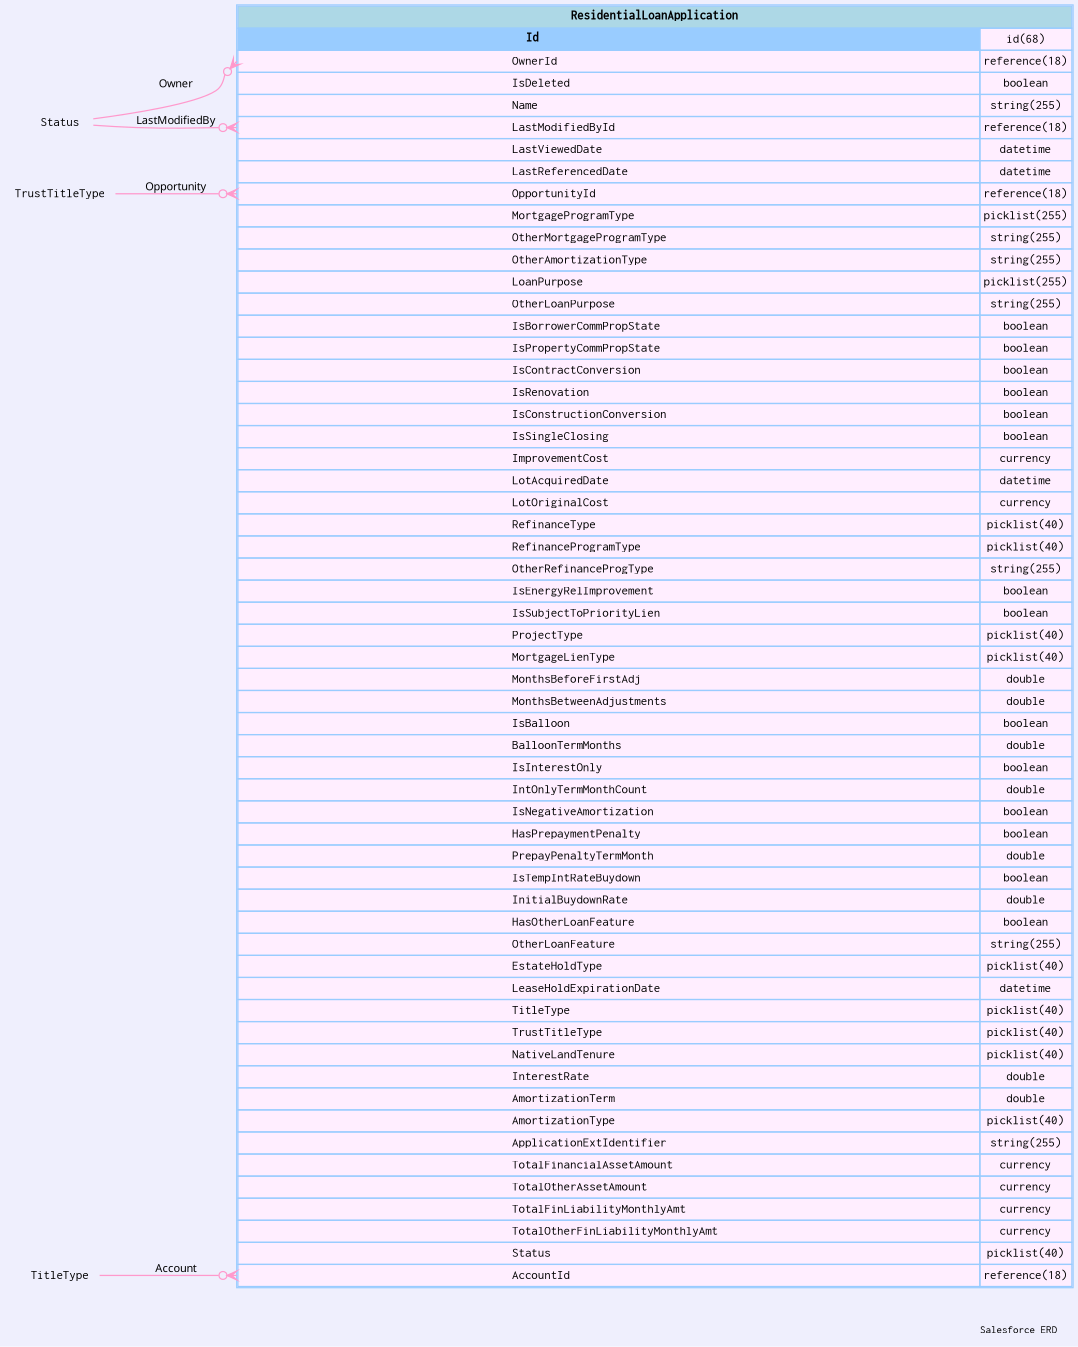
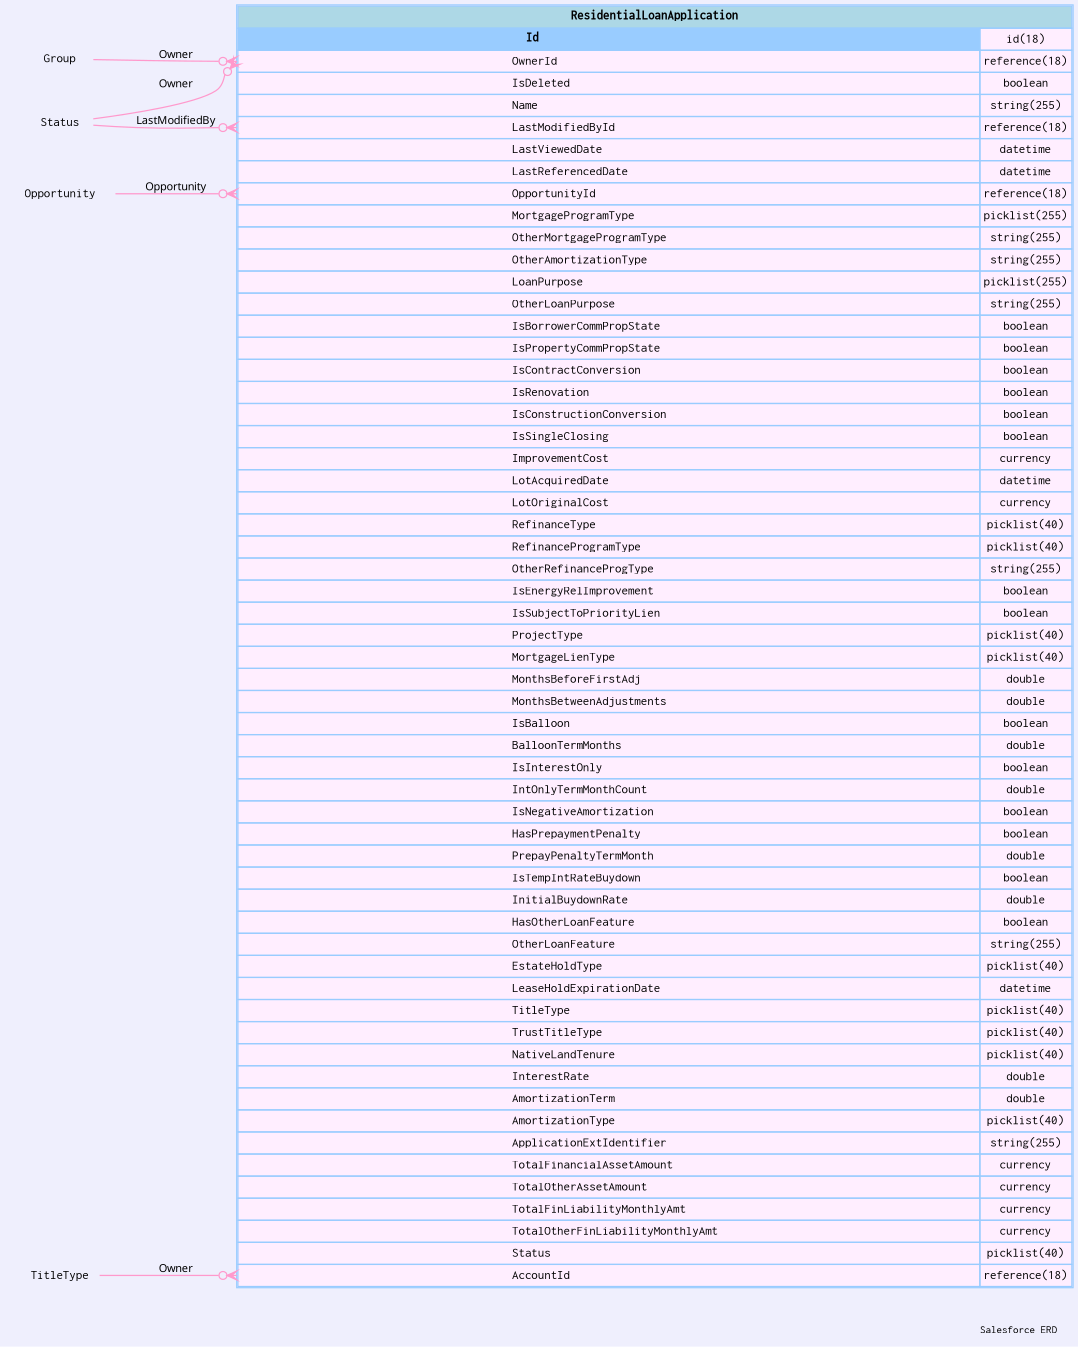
  digraph {
    bgcolor="#efeffd"
    fontname=Courier
    fontsize=9
    label="Salesforce ERD "
    labeljust=r
    nodesep=0.18
    rankdir=RL
    ranksep=0.46
    node [color="#99ccff" fontname=Courier fontsize=11 shape=plaintext]
    edge [arrowhead=none arrowsize=0.8 arrowtail=crowodot color="#ff99cc" dir=back fontname=Monaco fontsize=9 headport="Id:e" tailport="OwnerId:w"]
-   n1 [label=<                 <table border="1" cellborder="1" cellspacing="0" bgcolor="#ffeeff" >                      <tr><td colspan="3" bgcolor="lightblue"><b>ResidentialLoanApplication</b></td></tr>              <tr>                                         <td  bgcolor="#99ccff" port="Id" align="left">                                            <b>Id</b>                                         </td><td>id(68)</td></tr> <tr>                                          <td port="OwnerId" align="left">                                          OwnerId                                        </td><td>reference(18)</td></tr> <tr>                                          <td port="IsDeleted" align="left">                                          IsDeleted                                        </td><td>boolean</td></tr> <tr>                                          <td port="Name" align="left">                                          Name                                        </td><td>string(255)</td></tr> <tr>                                          <td port="LastModifiedById" align="left">                                          LastModifiedById                                        </td><td>reference(18)</td></tr> <tr>                                          <td port="LastViewedDate" align="left">                                          LastViewedDate                                        </td><td>datetime</td></tr> <tr>                                          <td port="LastReferencedDate" align="left">                                          LastReferencedDate                                        </td><td>datetime</td></tr> <tr>                                          <td port="OpportunityId" align="left">                                          OpportunityId                                        </td><td>reference(18)</td></tr> <tr>                                          <td port="MortgageProgramType" align="left">                                          MortgageProgramType                                        </td><td>picklist(255)</td></tr> <tr>                                          <td port="OtherMortgageProgramType" align="left">                                          OtherMortgageProgramType                                        </td><td>string(255)</td></tr> <tr>                                          <td port="OtherAmortizationType" align="left">                                          OtherAmortizationType                                        </td><td>string(255)</td></tr> <tr>                                          <td port="LoanPurpose" align="left">                                          LoanPurpose                                        </td><td>picklist(255)</td></tr> <tr>                                          <td port="OtherLoanPurpose" align="left">                                          OtherLoanPurpose                                        </td><td>string(255)</td></tr> <tr>                                          <td port="IsBorrowerCommPropState" align="left">                                          IsBorrowerCommPropState                                        </td><td>boolean</td></tr> <tr>                                          <td port="IsPropertyCommPropState" align="left">                                          IsPropertyCommPropState                                        </td><td>boolean</td></tr> <tr>                                          <td port="IsContractConversion" align="left">                                          IsContractConversion                                        </td><td>boolean</td></tr> <tr>                                          <td port="IsRenovation" align="left">                                          IsRenovation                                        </td><td>boolean</td></tr> <tr>                                          <td port="IsConstructionConversion" align="left">                                          IsConstructionConversion                                        </td><td>boolean</td></tr> <tr>                                          <td port="IsSingleClosing" align="left">                                          IsSingleClosing                                        </td><td>boolean</td></tr> <tr>                                          <td port="ImprovementCost" align="left">                                          ImprovementCost                                        </td><td>currency</td></tr> <tr>                                          <td port="LotAcquiredDate" align="left">                                          LotAcquiredDate                                        </td><td>datetime</td></tr> <tr>                                          <td port="LotOriginalCost" align="left">                                          LotOriginalCost                                        </td><td>currency</td></tr> <tr>                                          <td port="RefinanceType" align="left">                                          RefinanceType                                        </td><td>picklist(40)</td></tr> <tr>                                          <td port="RefinanceProgramType" align="left">                                          RefinanceProgramType                                        </td><td>picklist(40)</td></tr> <tr>                                          <td port="OtherRefinanceProgType" align="left">                                          OtherRefinanceProgType                                        </td><td>string(255)</td></tr> <tr>                                          <td port="IsEnergyRelImprovement" align="left">                                          IsEnergyRelImprovement                                        </td><td>boolean</td></tr> <tr>                                          <td port="IsSubjectToPriorityLien" align="left">                                          IsSubjectToPriorityLien                                        </td><td>boolean</td></tr> <tr>                                          <td port="ProjectType" align="left">                                          ProjectType                                        </td><td>picklist(40)</td></tr> <tr>                                          <td port="MortgageLienType" align="left">                                          MortgageLienType                                        </td><td>picklist(40)</td></tr> <tr>                                          <td port="MonthsBeforeFirstAdj" align="left">                                          MonthsBeforeFirstAdj                                        </td><td>double</td></tr> <tr>                                          <td port="MonthsBetweenAdjustments" align="left">                                          MonthsBetweenAdjustments                                        </td><td>double</td></tr> <tr>                                          <td port="IsBalloon" align="left">                                          IsBalloon                                        </td><td>boolean</td></tr> <tr>                                          <td port="BalloonTermMonths" align="left">                                          BalloonTermMonths                                        </td><td>double</td></tr> <tr>                                          <td port="IsInterestOnly" align="left">                                          IsInterestOnly                                        </td><td>boolean</td></tr> <tr>                                          <td port="IntOnlyTermMonthCount" align="left">                                          IntOnlyTermMonthCount                                        </td><td>double</td></tr> <tr>                                          <td port="IsNegativeAmortization" align="left">                                          IsNegativeAmortization                                        </td><td>boolean</td></tr> <tr>                                          <td port="HasPrepaymentPenalty" align="left">                                          HasPrepaymentPenalty                                        </td><td>boolean</td></tr> <tr>                                          <td port="PrepayPenaltyTermMonth" align="left">                                          PrepayPenaltyTermMonth                                        </td><td>double</td></tr> <tr>                                          <td port="IsTempIntRateBuydown" align="left">                                          IsTempIntRateBuydown                                        </td><td>boolean</td></tr> <tr>                                          <td port="InitialBuydownRate" align="left">                                          InitialBuydownRate                                        </td><td>double</td></tr> <tr>                                          <td port="HasOtherLoanFeature" align="left">                                          HasOtherLoanFeature                                        </td><td>boolean</td></tr> <tr>                                          <td port="OtherLoanFeature" align="left">                                          OtherLoanFeature                                        </td><td>string(255)</td></tr> <tr>                                          <td port="EstateHoldType" align="left">                                          EstateHoldType                                        </td><td>picklist(40)</td></tr> <tr>                                          <td port="LeaseHoldExpirationDate" align="left">                                          LeaseHoldExpirationDate                                        </td><td>datetime</td></tr> <tr>                                          <td port="TitleType" align="left">                                          TitleType                                        </td><td>picklist(40)</td></tr> <tr>                                          <td port="TrustTitleType" align="left">                                          TrustTitleType                                        </td><td>picklist(40)</td></tr> <tr>                                          <td port="NativeLandTenure" align="left">                                          NativeLandTenure                                        </td><td>picklist(40)</td></tr> <tr>                                          <td port="InterestRate" align="left">                                          InterestRate                                        </td><td>double</td></tr> <tr>                                          <td port="AmortizationTerm" align="left">                                          AmortizationTerm                                        </td><td>double</td></tr> <tr>                                          <td port="AmortizationType" align="left">                                          AmortizationType                                        </td><td>picklist(40)</td></tr> <tr>                                          <td port="ApplicationExtIdentifier" align="left">                                          ApplicationExtIdentifier                                        </td><td>string(255)</td></tr> <tr>                                          <td port="TotalFinancialAssetAmount" align="left">                                          TotalFinancialAssetAmount                                        </td><td>currency</td></tr> <tr>                                          <td port="TotalOtherAssetAmount" align="left">                                          TotalOtherAssetAmount                                        </td><td>currency</td></tr> <tr>                                          <td port="TotalFinLiabilityMonthlyAmt" align="left">                                          TotalFinLiabilityMonthlyAmt                                        </td><td>currency</td></tr> <tr>                                          <td port="TotalOtherFinLiabilityMonthlyAmt" align="left">                                          TotalOtherFinLiabilityMonthlyAmt                                        </td><td>currency</td></tr> <tr>                                          <td port="Status" align="left">                                          Status                                        </td><td>picklist(40)</td></tr> <tr>                                          <td port="AccountId" align="left">                                          AccountId                                        </td><td>reference(18)</td></tr>                             </table>                 > margin=0 shape=none]
+   n1 [label=<                 <table border="1" cellborder="1" cellspacing="0" bgcolor="#ffeeff" >                      <tr><td colspan="3" bgcolor="lightblue"><b>ResidentialLoanApplication</b></td></tr>              <tr>                                         <td  bgcolor="#99ccff" port="Id" align="left">                                            <b>Id</b>                                         </td><td>id(18)</td></tr> <tr>                                          <td port="OwnerId" align="left">                                          OwnerId                                        </td><td>reference(18)</td></tr> <tr>                                          <td port="IsDeleted" align="left">                                          IsDeleted                                        </td><td>boolean</td></tr> <tr>                                          <td port="Name" align="left">                                          Name                                        </td><td>string(255)</td></tr> <tr>                                          <td port="LastModifiedById" align="left">                                          LastModifiedById                                        </td><td>reference(18)</td></tr> <tr>                                          <td port="LastViewedDate" align="left">                                          LastViewedDate                                        </td><td>datetime</td></tr> <tr>                                          <td port="LastReferencedDate" align="left">                                          LastReferencedDate                                        </td><td>datetime</td></tr> <tr>                                          <td port="OpportunityId" align="left">                                          OpportunityId                                        </td><td>reference(18)</td></tr> <tr>                                          <td port="MortgageProgramType" align="left">                                          MortgageProgramType                                        </td><td>picklist(255)</td></tr> <tr>                                          <td port="OtherMortgageProgramType" align="left">                                          OtherMortgageProgramType                                        </td><td>string(255)</td></tr> <tr>                                          <td port="OtherAmortizationType" align="left">                                          OtherAmortizationType                                        </td><td>string(255)</td></tr> <tr>                                          <td port="LoanPurpose" align="left">                                          LoanPurpose                                        </td><td>picklist(255)</td></tr> <tr>                                          <td port="OtherLoanPurpose" align="left">                                          OtherLoanPurpose                                        </td><td>string(255)</td></tr> <tr>                                          <td port="IsBorrowerCommPropState" align="left">                                          IsBorrowerCommPropState                                        </td><td>boolean</td></tr> <tr>                                          <td port="IsPropertyCommPropState" align="left">                                          IsPropertyCommPropState                                        </td><td>boolean</td></tr> <tr>                                          <td port="IsContractConversion" align="left">                                          IsContractConversion                                        </td><td>boolean</td></tr> <tr>                                          <td port="IsRenovation" align="left">                                          IsRenovation                                        </td><td>boolean</td></tr> <tr>                                          <td port="IsConstructionConversion" align="left">                                          IsConstructionConversion                                        </td><td>boolean</td></tr> <tr>                                          <td port="IsSingleClosing" align="left">                                          IsSingleClosing                                        </td><td>boolean</td></tr> <tr>                                          <td port="ImprovementCost" align="left">                                          ImprovementCost                                        </td><td>currency</td></tr> <tr>                                          <td port="LotAcquiredDate" align="left">                                          LotAcquiredDate                                        </td><td>datetime</td></tr> <tr>                                          <td port="LotOriginalCost" align="left">                                          LotOriginalCost                                        </td><td>currency</td></tr> <tr>                                          <td port="RefinanceType" align="left">                                          RefinanceType                                        </td><td>picklist(40)</td></tr> <tr>                                          <td port="RefinanceProgramType" align="left">                                          RefinanceProgramType                                        </td><td>picklist(40)</td></tr> <tr>                                          <td port="OtherRefinanceProgType" align="left">                                          OtherRefinanceProgType                                        </td><td>string(255)</td></tr> <tr>                                          <td port="IsEnergyRelImprovement" align="left">                                          IsEnergyRelImprovement                                        </td><td>boolean</td></tr> <tr>                                          <td port="IsSubjectToPriorityLien" align="left">                                          IsSubjectToPriorityLien                                        </td><td>boolean</td></tr> <tr>                                          <td port="ProjectType" align="left">                                          ProjectType                                        </td><td>picklist(40)</td></tr> <tr>                                          <td port="MortgageLienType" align="left">                                          MortgageLienType                                        </td><td>picklist(40)</td></tr> <tr>                                          <td port="MonthsBeforeFirstAdj" align="left">                                          MonthsBeforeFirstAdj                                        </td><td>double</td></tr> <tr>                                          <td port="MonthsBetweenAdjustments" align="left">                                          MonthsBetweenAdjustments                                        </td><td>double</td></tr> <tr>                                          <td port="IsBalloon" align="left">                                          IsBalloon                                        </td><td>boolean</td></tr> <tr>                                          <td port="BalloonTermMonths" align="left">                                          BalloonTermMonths                                        </td><td>double</td></tr> <tr>                                          <td port="IsInterestOnly" align="left">                                          IsInterestOnly                                        </td><td>boolean</td></tr> <tr>                                          <td port="IntOnlyTermMonthCount" align="left">                                          IntOnlyTermMonthCount                                        </td><td>double</td></tr> <tr>                                          <td port="IsNegativeAmortization" align="left">                                          IsNegativeAmortization                                        </td><td>boolean</td></tr> <tr>                                          <td port="HasPrepaymentPenalty" align="left">                                          HasPrepaymentPenalty                                        </td><td>boolean</td></tr> <tr>                                          <td port="PrepayPenaltyTermMonth" align="left">                                          PrepayPenaltyTermMonth                                        </td><td>double</td></tr> <tr>                                          <td port="IsTempIntRateBuydown" align="left">                                          IsTempIntRateBuydown                                        </td><td>boolean</td></tr> <tr>                                          <td port="InitialBuydownRate" align="left">                                          InitialBuydownRate                                        </td><td>double</td></tr> <tr>                                          <td port="HasOtherLoanFeature" align="left">                                          HasOtherLoanFeature                                        </td><td>boolean</td></tr> <tr>                                          <td port="OtherLoanFeature" align="left">                                          OtherLoanFeature                                        </td><td>string(255)</td></tr> <tr>                                          <td port="EstateHoldType" align="left">                                          EstateHoldType                                        </td><td>picklist(40)</td></tr> <tr>                                          <td port="LeaseHoldExpirationDate" align="left">                                          LeaseHoldExpirationDate                                        </td><td>datetime</td></tr> <tr>                                          <td port="TitleType" align="left">                                          TitleType                                        </td><td>picklist(40)</td></tr> <tr>                                          <td port="TrustTitleType" align="left">                                          TrustTitleType                                        </td><td>picklist(40)</td></tr> <tr>                                          <td port="NativeLandTenure" align="left">                                          NativeLandTenure                                        </td><td>picklist(40)</td></tr> <tr>                                          <td port="InterestRate" align="left">                                          InterestRate                                        </td><td>double</td></tr> <tr>                                          <td port="AmortizationTerm" align="left">                                          AmortizationTerm                                        </td><td>double</td></tr> <tr>                                          <td port="AmortizationType" align="left">                                          AmortizationType                                        </td><td>picklist(40)</td></tr> <tr>                                          <td port="ApplicationExtIdentifier" align="left">                                          ApplicationExtIdentifier                                        </td><td>string(255)</td></tr> <tr>                                          <td port="TotalFinancialAssetAmount" align="left">                                          TotalFinancialAssetAmount                                        </td><td>currency</td></tr> <tr>                                          <td port="TotalOtherAssetAmount" align="left">                                          TotalOtherAssetAmount                                        </td><td>currency</td></tr> <tr>                                          <td port="TotalFinLiabilityMonthlyAmt" align="left">                                          TotalFinLiabilityMonthlyAmt                                        </td><td>currency</td></tr> <tr>                                          <td port="TotalOtherFinLiabilityMonthlyAmt" align="left">                                          TotalOtherFinLiabilityMonthlyAmt                                        </td><td>currency</td></tr> <tr>                                          <td port="Status" align="left">                                          Status                                        </td><td>picklist(40)</td></tr> <tr>                                          <td port="AccountId" align="left">                                          AccountId                                        </td><td>reference(18)</td></tr>                             </table>                 > margin=0 shape=none]
+   Group
    n3 [label=Status]
-   Opportunity [label=TrustTitleType]
+   Opportunity
    n5 [label=TitleType]
+   n1 -> Group [label=Owner]
    n1 -> n3 [label=Owner]
    n1 -> n3 [label=LastModifiedBy tailport="LastModifiedById:w"]
    n1 -> Opportunity [label=Opportunity tailport="OpportunityId:w"]
-   n1 -> n5 [label=Account tailport="AccountId:w"]
+   n1 -> n5 [label=Owner tailport="AccountId:w"]
  }
